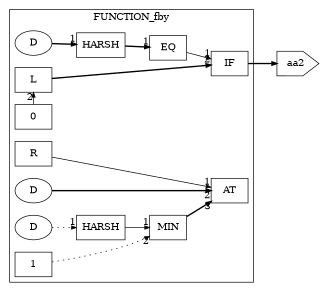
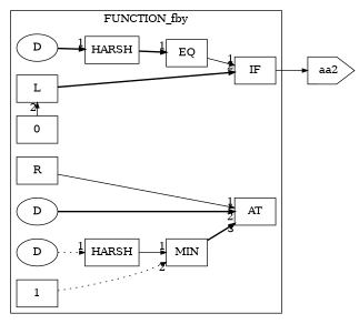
  digraph {
    rankdir=LR
    node [shape=box]
    edge [arrowsize=0.7 arrowtail=none headlabel=1 style=bold]
    aa2 [orientation=270 shape=house]
    n2 [label=D shape=ellipse]
    n3 [label=0]
    n4 [label=L]
    n5 [label=R]
    n6 [label=D shape=ellipse]
    n7 [label=D shape=ellipse]
    n8 [label=1]
    n9 [label=IF]
    n10 [label=EQ]
    n11 [label=HARSH]
    n12 [label=AT]
    n13 [label=MIN]
    n14 [label=HARSH]
    subgraph sub_1 {
      rank=max
      aa2
    }
    subgraph cluster_2 {
      color=hot_pink
      fontcolor=hot_pink
      label=FUNCTION_fby
      n9
      n10
      n11
      n12
      n13
      n14
      subgraph sub_3 {
        color=hot_pink
        fontcolor=hot_pink
        label=FUNCTION_fby
        rank=min
        n2
        n3
        n4
        n5
        n6
        n7
        n8
      }
    }
    n2 -> n11
    n3 -> n4 [headlabel=2 style=solid]
    n4 -> n9 [headlabel=2]
    n5 -> n12 [style=solid]
    n6 -> n12 [headlabel=2]
    n7 -> n14 [style=dotted]
    n8 -> n13 [headlabel=2 style=dotted]
-   n9 -> aa2 [headlabel=""]
+   n9 -> aa2 [style=solid headlabel=""]
    n10 -> n9 [style=solid]
    n11 -> n10
    n13 -> n12 [headlabel=3]
    n14 -> n13 [style=solid]
  }
